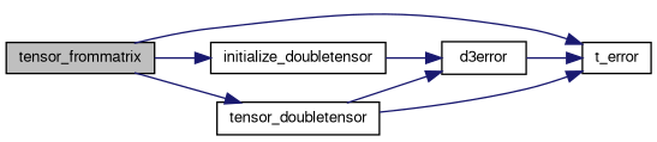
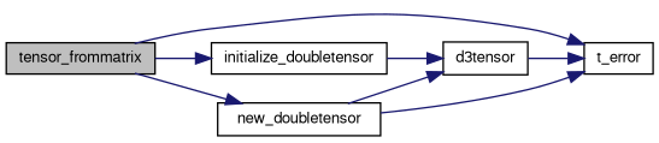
  digraph {
    rankdir=LR
    node [color=black fontname=FreeSans fontsize=10 shape=record]
    edge [color=midnightblue fontname=FreeSans fontsize=10 labelfontname=FreeSans labelfontsize=10 style=solid]
    n1 [fillcolor=grey75 fontcolor=black height=0.2 label=tensor_frommatrix style=filled width=0.4]
    n2 [height=0.2 label=initialize_doubletensor width=0.4]
    n3 [height=0.2 label=t_error width=0.4]
-   n4 [height=0.2 label=tensor_doubletensor width=0.4]
-   n5 [height=0.2 label=d3error width=0.4]
+   n4 [height=0.2 label=new_doubletensor width=0.4]
+   n5 [height=0.2 label=d3tensor width=0.4]
    n1 -> n2
    n1 -> n3
    n1 -> n4
    n2 -> n5
    n4 -> n3
    n4 -> n5
    n5 -> n3
  }
